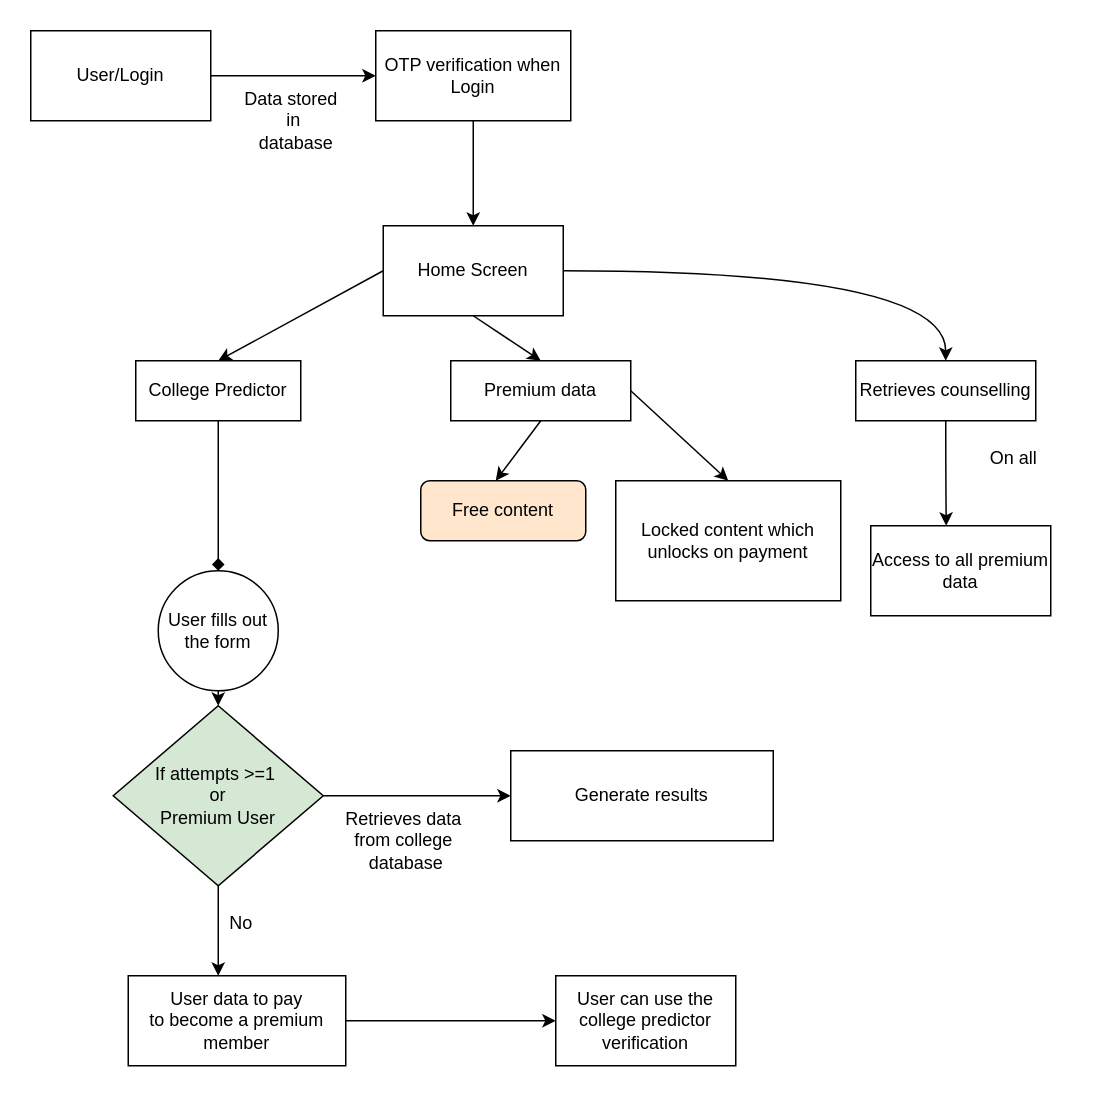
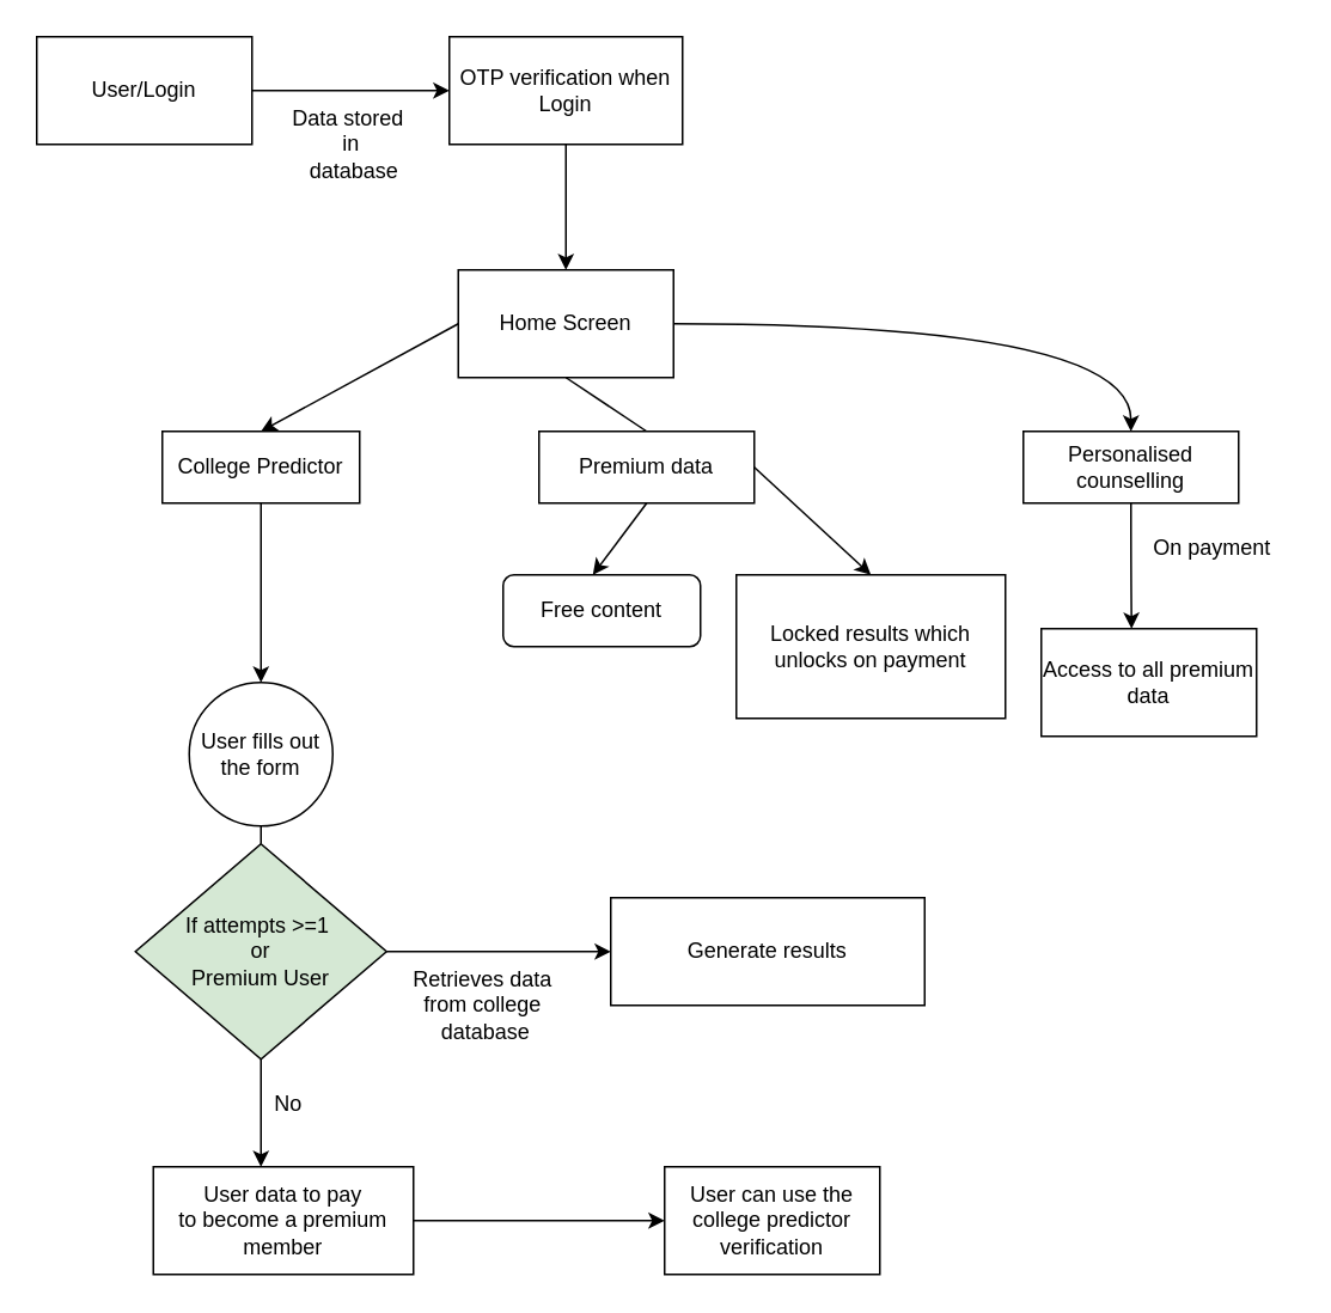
  <mxCell id="0" />
  <mxCell id="1" parent="0" />
  <mxCell id="2" style="edgeStyle=orthogonalEdgeStyle;rounded=0;orthogonalLoop=1;jettySize=auto;html=1;exitX=1;exitY=0.5;exitDx=0;exitDy=0;" edge="1" parent="1" source="3"><mxGeometry relative="1" as="geometry"><mxPoint x="250" y="50" as="targetPoint" /></mxGeometry></mxCell>
  <mxCell id="3" value="User/Login" style="rounded=0;whiteSpace=wrap;html=1;" vertex="1" parent="1"><mxGeometry x="20" y="20" width="120" height="60" as="geometry" /></mxCell>
  <mxCell id="4" style="edgeStyle=none;rounded=0;orthogonalLoop=1;jettySize=auto;html=1;exitX=0.5;exitY=1;exitDx=0;exitDy=0;" edge="1" parent="1" source="5"><mxGeometry relative="1" as="geometry"><mxPoint x="315" y="150" as="targetPoint" /></mxGeometry></mxCell>
  <mxCell id="5" value="OTP verification when Login" style="rounded=0;whiteSpace=wrap;html=1;" vertex="1" parent="1"><mxGeometry x="250" y="20" width="130" height="60" as="geometry" /></mxCell>
  <mxCell id="6" style="edgeStyle=none;rounded=0;orthogonalLoop=1;jettySize=auto;html=1;exitX=0;exitY=0.5;exitDx=0;exitDy=0;entryX=0.5;entryY=0;entryDx=0;entryDy=0;" edge="1" parent="1" source="9" target="11"><mxGeometry relative="1" as="geometry" /></mxCell>
- <mxCell id="7" style="edgeStyle=none;rounded=0;orthogonalLoop=1;jettySize=auto;html=1;exitX=0.5;exitY=1;exitDx=0;exitDy=0;entryX=0.5;entryY=0;entryDx=0;entryDy=0;" edge="1" parent="1" source="9" target="25"><mxGeometry relative="1" as="geometry" /></mxCell>
+ <mxCell id="7" style="edgeStyle=none;rounded=0;orthogonalLoop=1;jettySize=auto;html=1;exitX=0.5;exitY=1;exitDx=0;exitDy=0;entryX=0.5;entryY=0;entryDx=0;entryDy=0;endArrow=none;" edge="1" parent="1" source="9" target="25"><mxGeometry relative="1" as="geometry" /></mxCell>
  <mxCell id="8" style="edgeStyle=orthogonalEdgeStyle;curved=1;rounded=0;orthogonalLoop=1;jettySize=auto;html=1;exitX=1;exitY=0.5;exitDx=0;exitDy=0;entryX=0.5;entryY=0;entryDx=0;entryDy=0;" edge="1" parent="1" source="9" target="29"><mxGeometry relative="1" as="geometry" /></mxCell>
  <mxCell id="9" value="Home Screen" style="rounded=0;whiteSpace=wrap;html=1;" vertex="1" parent="1"><mxGeometry x="255" y="150" width="120" height="60" as="geometry" /></mxCell>
- <mxCell id="10" style="edgeStyle=none;rounded=0;orthogonalLoop=1;jettySize=auto;html=1;exitX=0.5;exitY=1;exitDx=0;exitDy=0;entryX=0.5;entryY=0;entryDx=0;entryDy=0;endArrow=diamond;" edge="1" parent="1" source="11" target="13"><mxGeometry relative="1" as="geometry" /></mxCell>
+ <mxCell id="10" style="edgeStyle=none;rounded=0;orthogonalLoop=1;jettySize=auto;html=1;exitX=0.5;exitY=1;exitDx=0;exitDy=0;entryX=0.5;entryY=0;entryDx=0;entryDy=0;" edge="1" parent="1" source="11" target="13"><mxGeometry relative="1" as="geometry" /></mxCell>
  <mxCell id="11" value="College Predictor" style="rounded=0;whiteSpace=wrap;html=1;" vertex="1" parent="1"><mxGeometry x="90" y="240" width="110" height="40" as="geometry" /></mxCell>
- <mxCell id="12" style="edgeStyle=none;rounded=0;orthogonalLoop=1;jettySize=auto;html=1;exitX=0.5;exitY=1;exitDx=0;exitDy=0;entryX=0.5;entryY=0;entryDx=0;entryDy=0;" edge="1" parent="1" source="13" target="17"><mxGeometry relative="1" as="geometry" /></mxCell>
+ <mxCell id="12" style="edgeStyle=none;rounded=0;orthogonalLoop=1;jettySize=auto;html=1;exitX=0.5;exitY=1;exitDx=0;exitDy=0;entryX=0.5;entryY=0;entryDx=0;entryDy=0;endArrow=none;" edge="1" parent="1" source="13" target="17"><mxGeometry relative="1" as="geometry" /></mxCell>
  <mxCell id="13" value="User fills out the form" style="ellipse;whiteSpace=wrap;html=1;aspect=fixed;" vertex="1" parent="1"><mxGeometry x="105" y="380" width="80" height="80" as="geometry" /></mxCell>
  <mxCell id="14" value="Data stored&amp;nbsp;&lt;div&gt;in&lt;div&gt;&amp;nbsp;database&lt;/div&gt;&lt;/div&gt;" style="text;html=1;align=center;verticalAlign=middle;resizable=0;points=[];autosize=1;strokeColor=none;fillColor=none;" vertex="1" parent="1"><mxGeometry x="150" y="50" width="90" height="60" as="geometry" /></mxCell>
  <mxCell id="15" style="edgeStyle=none;rounded=0;orthogonalLoop=1;jettySize=auto;html=1;exitX=1;exitY=0.5;exitDx=0;exitDy=0;entryX=0;entryY=0.5;entryDx=0;entryDy=0;" edge="1" parent="1" source="17" target="19"><mxGeometry relative="1" as="geometry"><mxPoint x="290" y="495" as="targetPoint" /><Array as="points" /></mxGeometry></mxCell>
  <mxCell id="16" style="edgeStyle=none;rounded=0;orthogonalLoop=1;jettySize=auto;html=1;exitX=0.5;exitY=1;exitDx=0;exitDy=0;" edge="1" parent="1" source="17"><mxGeometry relative="1" as="geometry"><mxPoint x="145" y="650" as="targetPoint" /></mxGeometry></mxCell>
  <mxCell id="17" value="If attempts &amp;gt;=1&amp;nbsp;&lt;div&gt;or&lt;/div&gt;&lt;div&gt;Premium User&lt;/div&gt;" style="rhombus;whiteSpace=wrap;html=1;fillColor=#d5e8d4;" vertex="1" parent="1"><mxGeometry x="75" y="470" width="140" height="120" as="geometry" /></mxCell>
  <mxCell id="18" value="No" style="text;html=1;align=center;verticalAlign=middle;resizable=0;points=[];autosize=1;strokeColor=none;fillColor=none;" vertex="1" parent="1"><mxGeometry x="140" y="600" width="40" height="30" as="geometry" /></mxCell>
  <mxCell id="19" value="Generate results" style="rounded=0;whiteSpace=wrap;html=1;" vertex="1" parent="1"><mxGeometry x="340" y="500" width="175" height="60" as="geometry" /></mxCell>
  <mxCell id="20" style="edgeStyle=none;rounded=0;orthogonalLoop=1;jettySize=auto;html=1;" edge="1" parent="1" source="21"><mxGeometry relative="1" as="geometry"><mxPoint x="370" y="680" as="targetPoint" /></mxGeometry></mxCell>
  <mxCell id="21" value="User data to pay&lt;div&gt;to become a premium member&lt;/div&gt;" style="rounded=0;whiteSpace=wrap;html=1;" vertex="1" parent="1"><mxGeometry x="85" y="650" width="145" height="60" as="geometry" /></mxCell>
  <mxCell id="22" value="User can use the college predictor verification" style="rounded=0;whiteSpace=wrap;html=1;" vertex="1" parent="1"><mxGeometry x="370" y="650" width="120" height="60" as="geometry" /></mxCell>
  <mxCell id="23" style="edgeStyle=none;rounded=0;orthogonalLoop=1;jettySize=auto;html=1;exitX=0.5;exitY=1;exitDx=0;exitDy=0;" edge="1" parent="1" source="25"><mxGeometry relative="1" as="geometry"><mxPoint x="330" y="320" as="targetPoint" /></mxGeometry></mxCell>
  <mxCell id="24" style="edgeStyle=none;rounded=0;orthogonalLoop=1;jettySize=auto;html=1;exitX=1;exitY=0.5;exitDx=0;exitDy=0;entryX=0.5;entryY=0;entryDx=0;entryDy=0;" edge="1" parent="1" source="25" target="27"><mxGeometry relative="1" as="geometry" /></mxCell>
  <mxCell id="25" value="Premium data" style="rounded=0;whiteSpace=wrap;html=1;" vertex="1" parent="1"><mxGeometry x="300" y="240" width="120" height="40" as="geometry" /></mxCell>
- <mxCell id="26" value="Free content" style="rounded=1;whiteSpace=wrap;html=1;fillColor=#ffe6cc;" vertex="1" parent="1"><mxGeometry x="280" y="320" width="110" height="40" as="geometry" /></mxCell>
- <mxCell id="27" value="Locked content which unlocks on payment" style="rounded=0;whiteSpace=wrap;html=1;" vertex="1" parent="1"><mxGeometry x="410" y="320" width="150" height="80" as="geometry" /></mxCell>
+ <mxCell id="26" value="Free content" style="rounded=1;whiteSpace=wrap;html=1;" vertex="1" parent="1"><mxGeometry x="280" y="320" width="110" height="40" as="geometry" /></mxCell>
+ <mxCell id="27" value="Locked results which unlocks on payment" style="rounded=0;whiteSpace=wrap;html=1;" vertex="1" parent="1"><mxGeometry x="410" y="320" width="150" height="80" as="geometry" /></mxCell>
  <mxCell id="28" style="edgeStyle=orthogonalEdgeStyle;curved=1;rounded=0;orthogonalLoop=1;jettySize=auto;html=1;exitX=0.5;exitY=1;exitDx=0;exitDy=0;" edge="1" parent="1" source="29"><mxGeometry relative="1" as="geometry"><mxPoint x="630.333" y="350" as="targetPoint" /></mxGeometry></mxCell>
- <mxCell id="29" value="Retrieves counselling" style="rounded=0;whiteSpace=wrap;html=1;" vertex="1" parent="1"><mxGeometry x="570" y="240" width="120" height="40" as="geometry" /></mxCell>
+ <mxCell id="29" value="Personalised counselling" style="rounded=0;whiteSpace=wrap;html=1;" vertex="1" parent="1"><mxGeometry x="570" y="240" width="120" height="40" as="geometry" /></mxCell>
  <mxCell id="30" value="Access to all premium data" style="rounded=0;whiteSpace=wrap;html=1;" vertex="1" parent="1"><mxGeometry x="580" y="350" width="120" height="60" as="geometry" /></mxCell>
- <mxCell id="31" value="On all" style="text;html=1;align=center;verticalAlign=middle;resizable=0;points=[];autosize=1;strokeColor=none;fillColor=none;" vertex="1" parent="1"><mxGeometry x="630" y="290" width="90" height="30" as="geometry" /></mxCell>
+ <mxCell id="31" value="On payment" style="text;html=1;align=center;verticalAlign=middle;resizable=0;points=[];autosize=1;strokeColor=none;fillColor=none;" vertex="1" parent="1"><mxGeometry x="630" y="290" width="90" height="30" as="geometry" /></mxCell>
  <mxCell id="32" value="Retrieves data&amp;nbsp;&lt;div&gt;from college&amp;nbsp;&lt;/div&gt;&lt;div&gt;database&lt;/div&gt;" style="text;html=1;align=center;verticalAlign=middle;resizable=0;points=[];autosize=1;strokeColor=none;fillColor=none;" vertex="1" parent="1"><mxGeometry x="220" y="530" width="100" height="60" as="geometry" /></mxCell>
